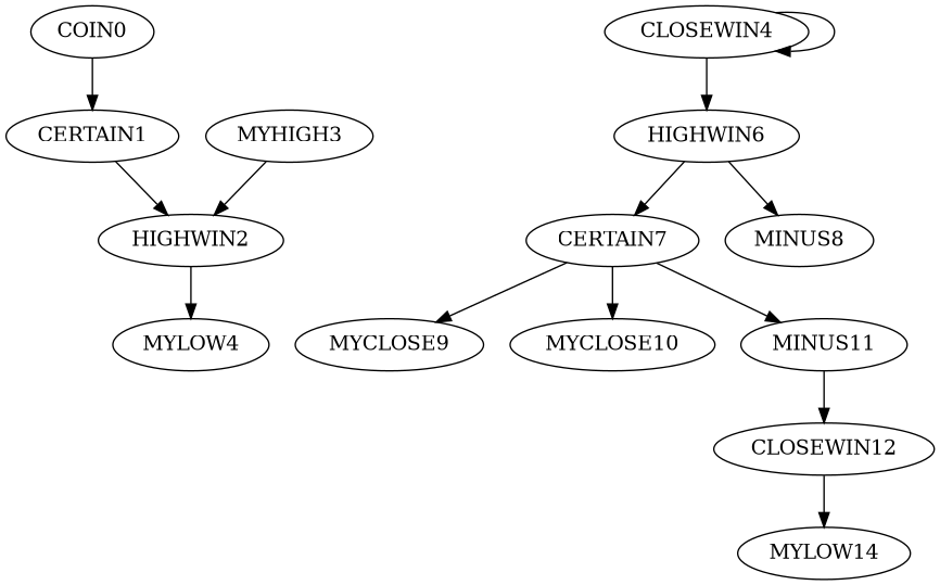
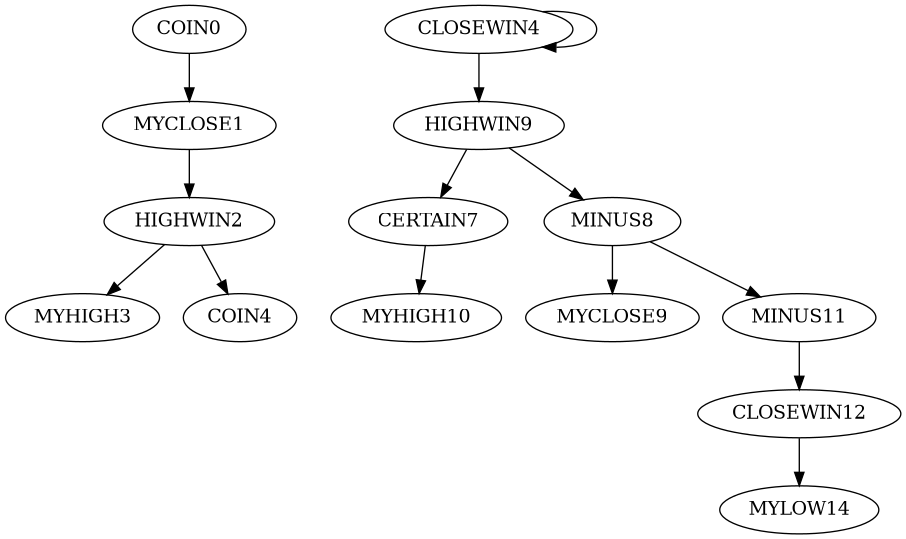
  digraph {
    COIN0
-   MYCLOSE1 [label=CERTAIN1]
+   MYCLOSE1
    HIGHWIN2
    MYHIGH3
-   MYLOW4
+   MYLOW4 [label=COIN4]
    n6 [label=CLOSEWIN4]
-   HIGHWIN6
+   HIGHWIN6 [label=HIGHWIN9]
    CERTAIN7
    MINUS8
    MYCLOSE9
-   MYCLOSE10
+   MYCLOSE10 [label=MYHIGH10]
    MINUS11
    CLOSEWIN12
    MYLOW14
    COIN0 -> MYCLOSE1
    MYCLOSE1 -> HIGHWIN2
-   MYHIGH3 -> HIGHWIN2
+   HIGHWIN2 -> MYHIGH3
    HIGHWIN2 -> MYLOW4
    n6 -> n6
    n6 -> HIGHWIN6
    HIGHWIN6 -> CERTAIN7
    HIGHWIN6 -> MINUS8
-   CERTAIN7 -> MYCLOSE9
+   MINUS8 -> MYCLOSE9
    CERTAIN7 -> MYCLOSE10
-   CERTAIN7 -> MINUS11
+   MINUS8 -> MINUS11
    MINUS11 -> CLOSEWIN12
    CLOSEWIN12 -> MYLOW14
  }
